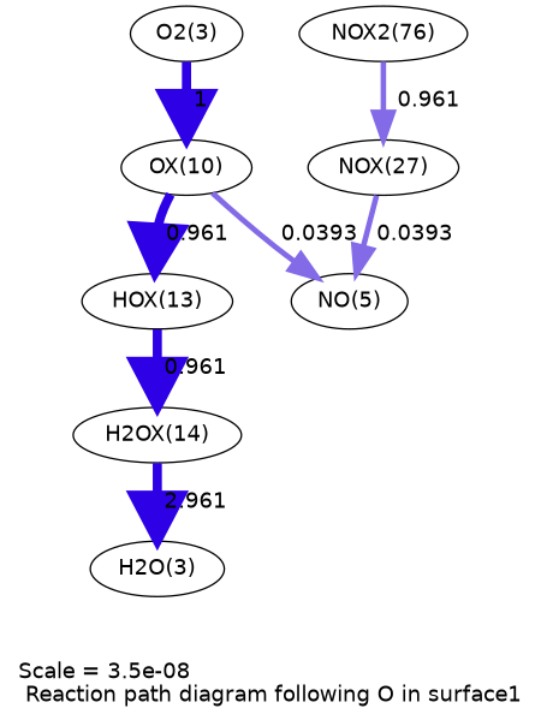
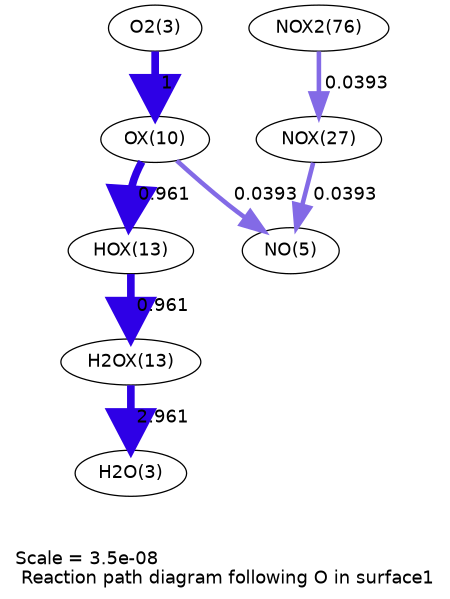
  digraph {
    fontname=Helvetica
    label="Scale = 3.5e-08\l Reaction path diagram following O in surface1"
    node [fontname=Helvetica]
    edge [arrowsize=2.98 color="0.7, 1.46, 0.9" fontname=Helvetica penwidth=5.97]
    n1 [label="O2(3)"]
    n2 [label="OX(10)"]
    n3 [label="HOX(13)"]
    n4 [label="NO(5)"]
-   n5 [label="H2OX(14)"]
+   n5 [label="H2OX(13)"]
    n6 [label="NOX2(76)"]
    n7 [label="NOX(27)"]
    n8 [label="H2O(3)"]
    n1 -> n2 [arrowsize=3 color="0.7, 1.5, 0.9" label=" 1" penwidth=6]
    n2 -> n3 [label=" 0.961"]
    n2 -> n4 [arrowsize=1.78 color="0.7, 0.539, 0.9" label=" 0.0393" penwidth=3.56]
    n3 -> n5 [label=" 0.961"]
    n5 -> n8 [label=" 2.961"]
-   n6 -> n7 [arrowsize=1.78 color="0.7, 0.539, 0.9" label=" 0.961" penwidth=3.56]
+   n6 -> n7 [arrowsize=1.78 color="0.7, 0.539, 0.9" label=" 0.0393" penwidth=3.56]
    n7 -> n4 [arrowsize=1.78 color="0.7, 0.539, 0.9" label=" 0.0393" penwidth=3.56]
  }
